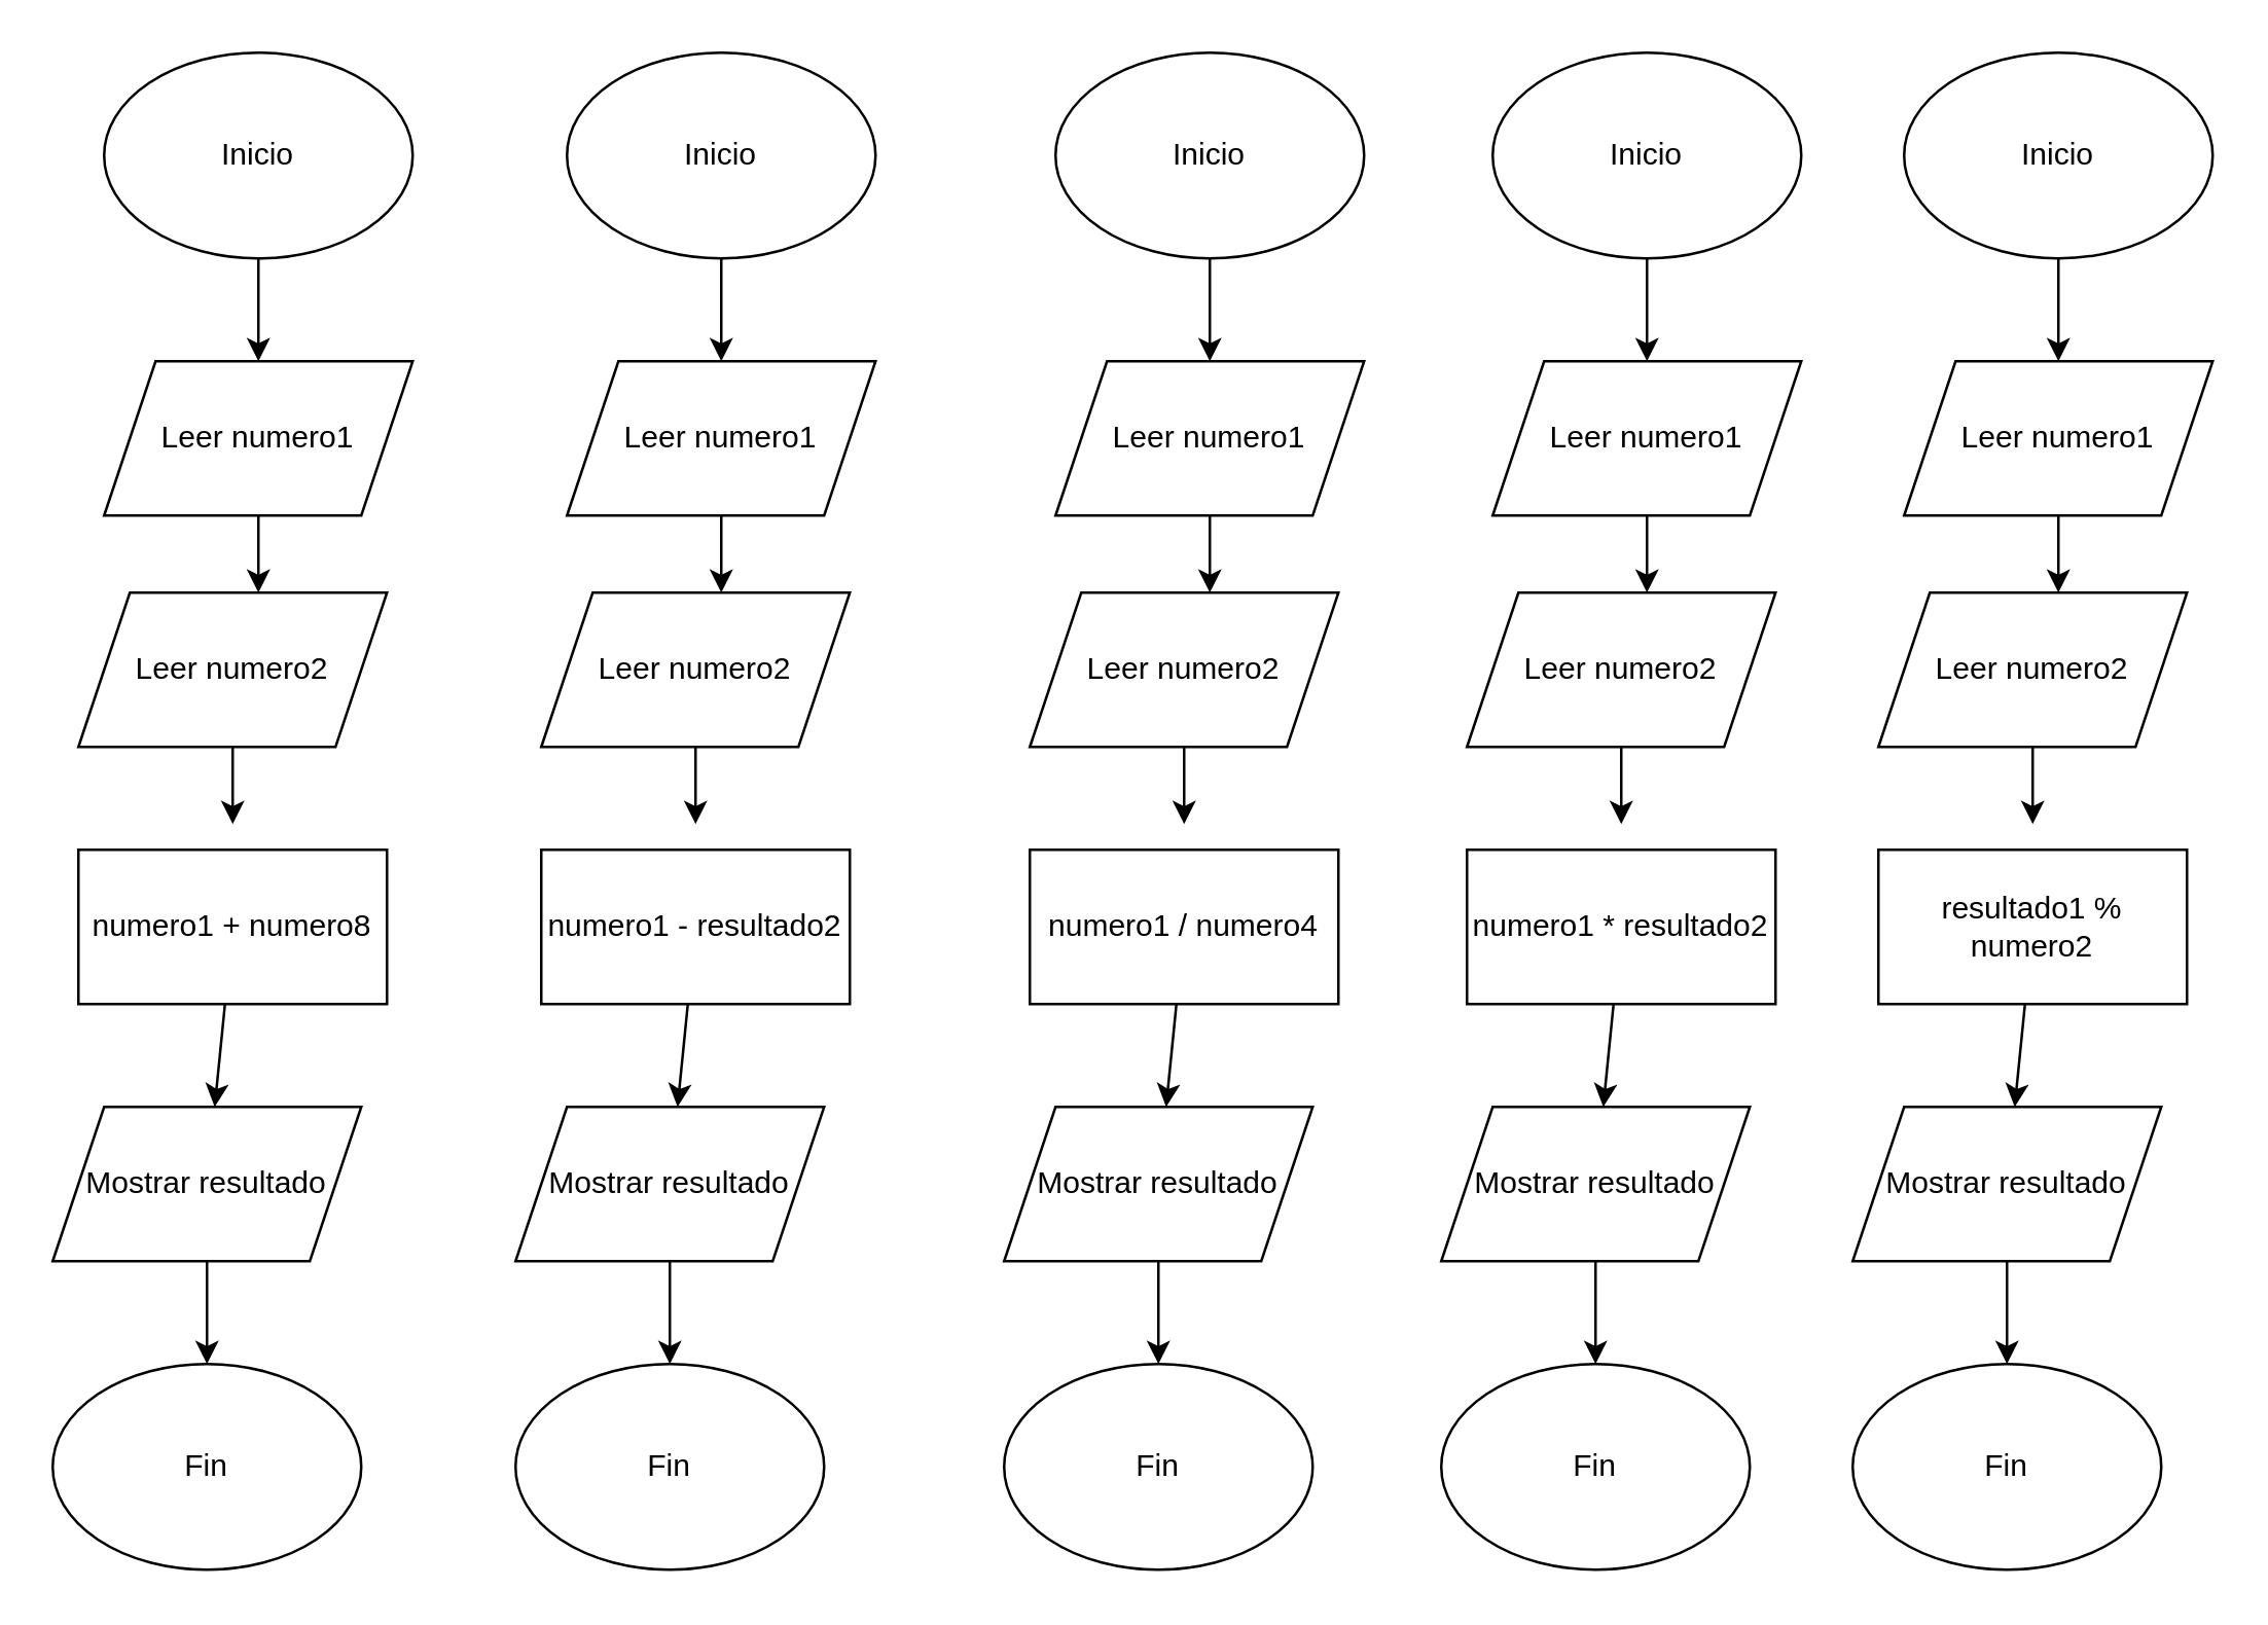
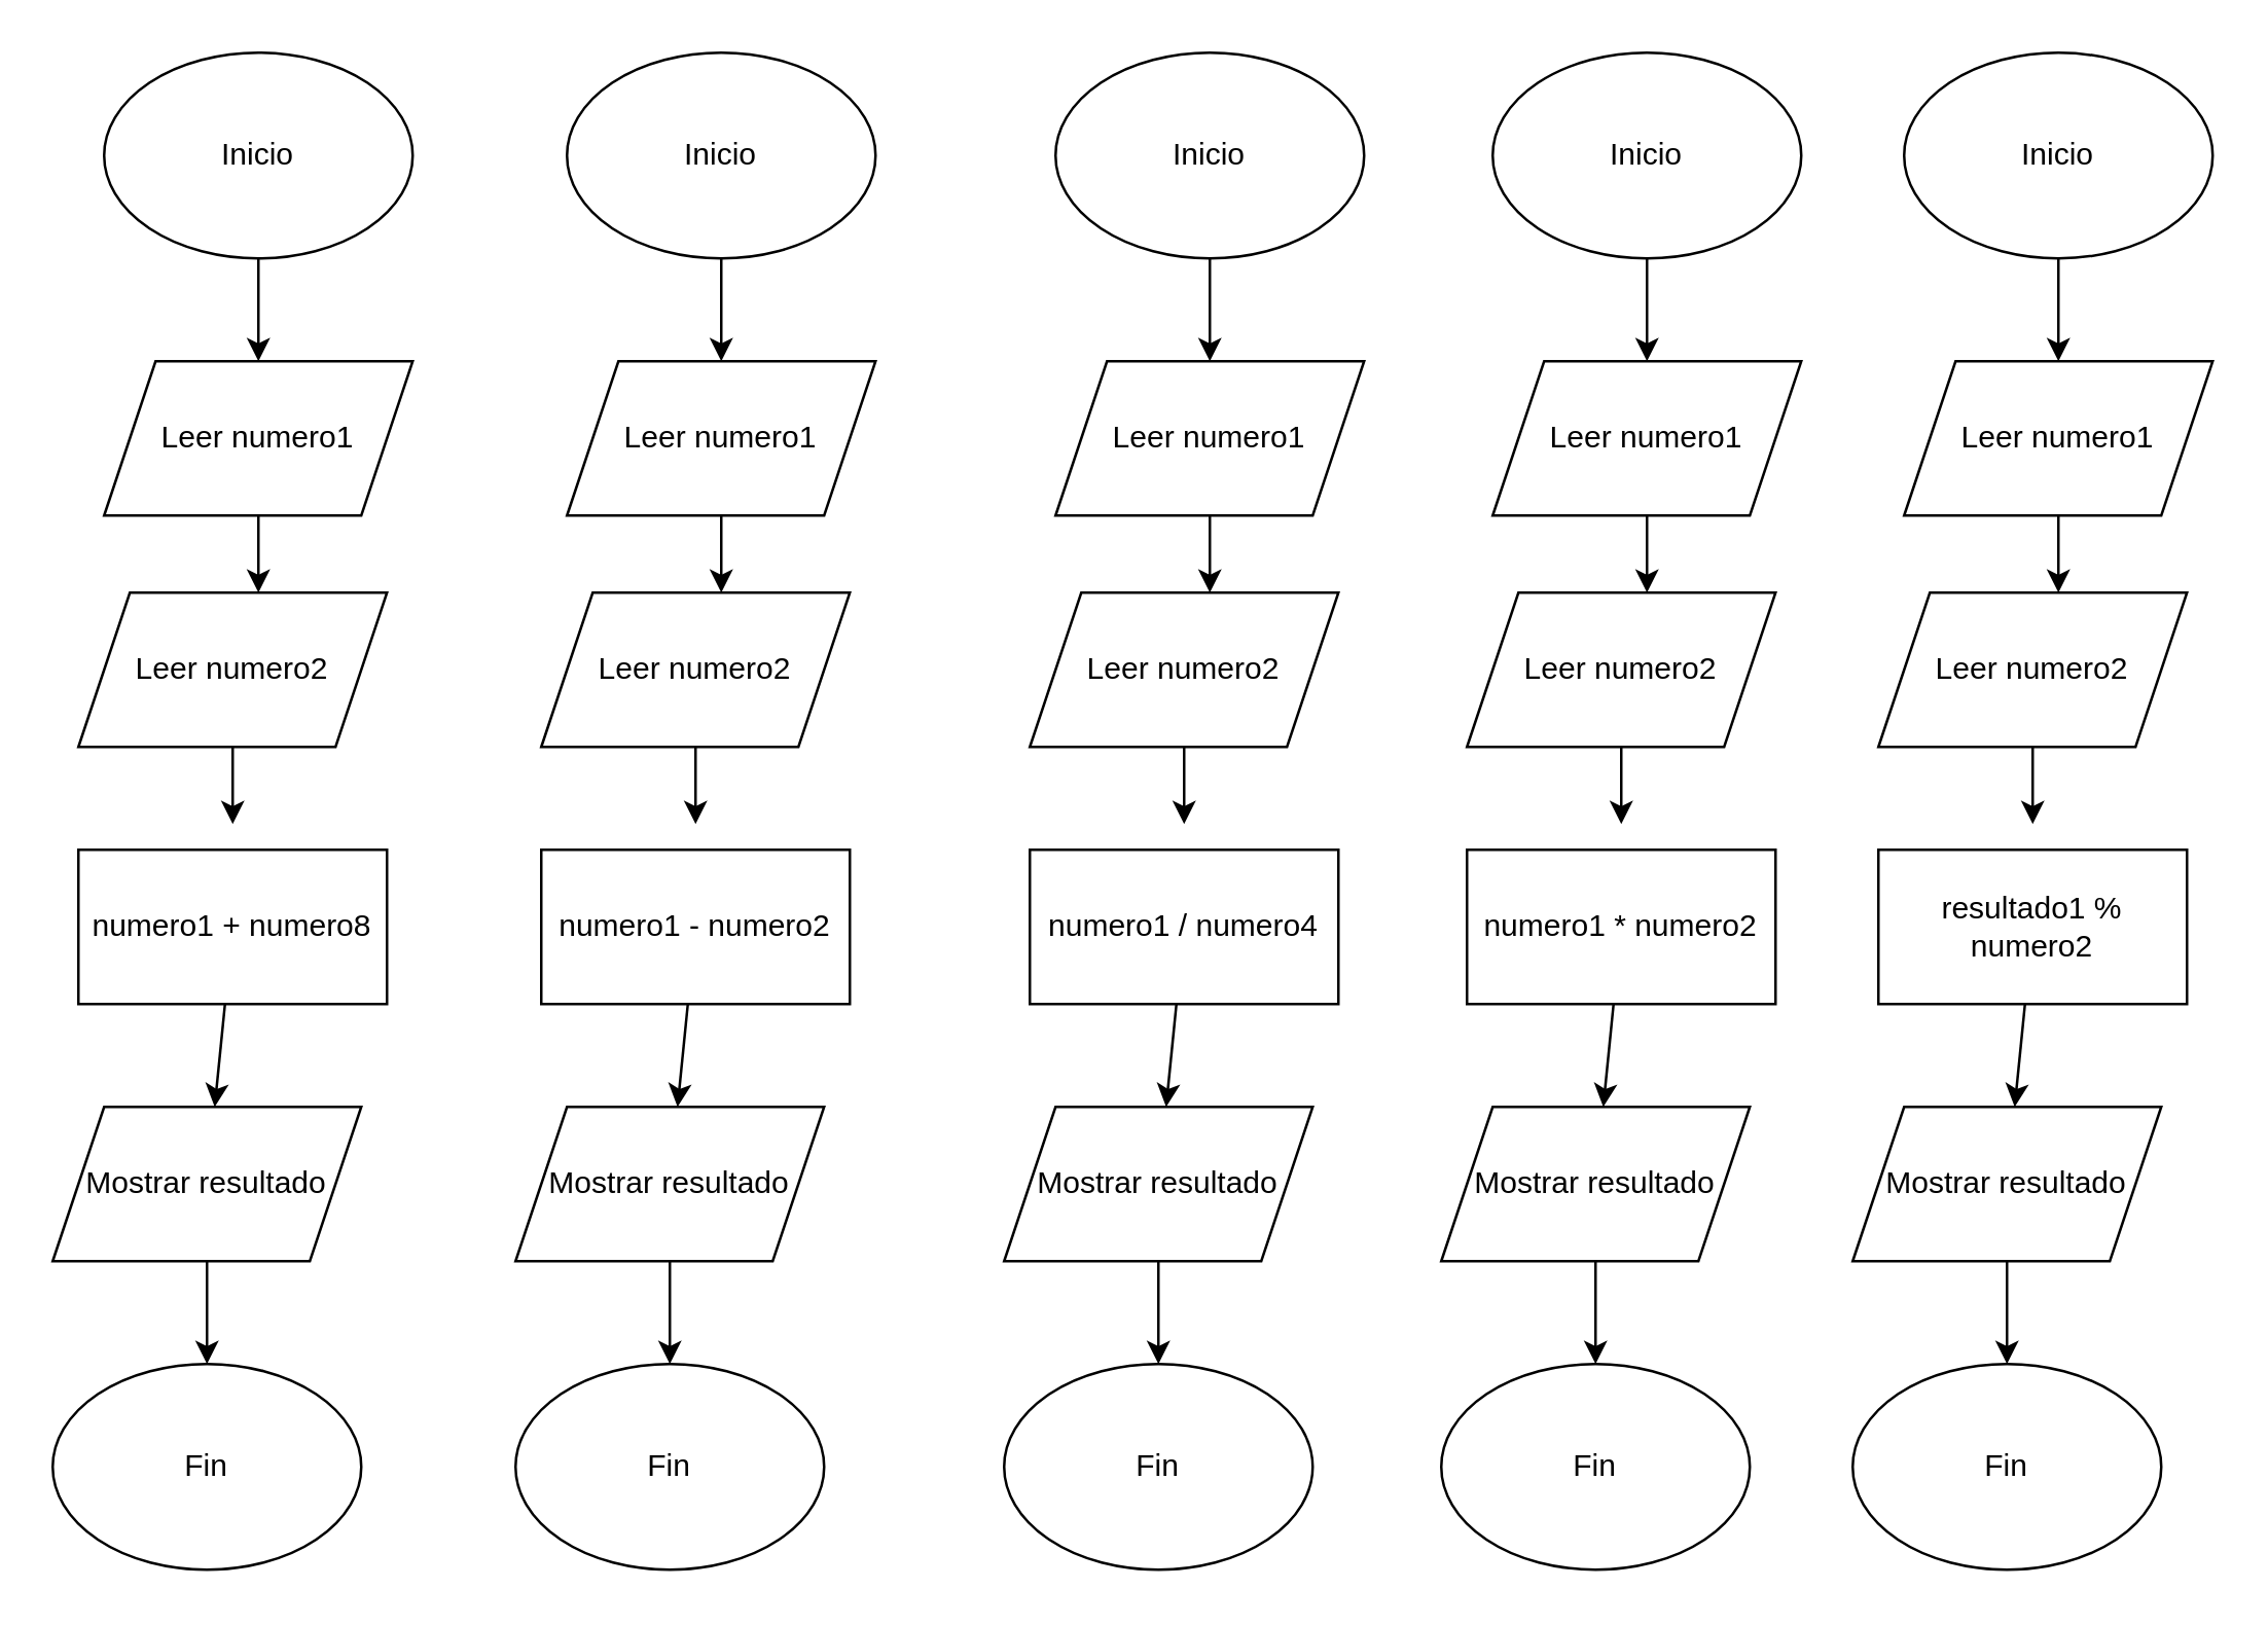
  <mxCell id="0" />
  <mxCell id="1" parent="0" />
  <mxCell id="2" value="" style="edgeStyle=none;html=1;" edge="1" parent="1" source="3" target="5"><mxGeometry relative="1" as="geometry" /></mxCell>
  <mxCell id="3" value="Inicio&lt;br&gt;" style="ellipse;whiteSpace=wrap;html=1;" vertex="1" parent="1"><mxGeometry x="40" y="20" width="120" height="80" as="geometry" /></mxCell>
  <mxCell id="4" value="" style="edgeStyle=none;html=1;" edge="1" parent="1" source="5"><mxGeometry relative="1" as="geometry"><mxPoint x="100" y="230" as="targetPoint" /></mxGeometry></mxCell>
  <mxCell id="5" value="Leer numero1" style="shape=parallelogram;perimeter=parallelogramPerimeter;whiteSpace=wrap;html=1;fixedSize=1;" vertex="1" parent="1"><mxGeometry x="40" y="140" width="120" height="60" as="geometry" /></mxCell>
  <mxCell id="6" style="edgeStyle=none;html=1;" edge="1" parent="1" source="7"><mxGeometry relative="1" as="geometry"><mxPoint x="90" y="320" as="targetPoint" /></mxGeometry></mxCell>
  <mxCell id="7" value="Leer numero2" style="shape=parallelogram;perimeter=parallelogramPerimeter;whiteSpace=wrap;html=1;fixedSize=1;" vertex="1" parent="1"><mxGeometry x="30" y="230" width="120" height="60" as="geometry" /></mxCell>
  <mxCell id="8" value="" style="edgeStyle=none;html=1;" edge="1" parent="1" source="9" target="11"><mxGeometry relative="1" as="geometry" /></mxCell>
  <mxCell id="9" value="numero1 + numero8" style="rounded=0;whiteSpace=wrap;html=1;" vertex="1" parent="1"><mxGeometry x="30" y="330" width="120" height="60" as="geometry" /></mxCell>
  <mxCell id="10" value="" style="edgeStyle=none;html=1;" edge="1" parent="1" source="11" target="12"><mxGeometry relative="1" as="geometry" /></mxCell>
  <mxCell id="11" value="Mostrar resultado" style="shape=parallelogram;perimeter=parallelogramPerimeter;whiteSpace=wrap;html=1;fixedSize=1;" vertex="1" parent="1"><mxGeometry x="20" y="430" width="120" height="60" as="geometry" /></mxCell>
  <mxCell id="12" value="Fin" style="ellipse;whiteSpace=wrap;html=1;" vertex="1" parent="1"><mxGeometry x="20" y="530" width="120" height="80" as="geometry" /></mxCell>
  <mxCell id="13" value="" style="edgeStyle=none;html=1;" edge="1" parent="1" source="14" target="16"><mxGeometry relative="1" as="geometry" /></mxCell>
  <mxCell id="14" value="Inicio&lt;br&gt;" style="ellipse;whiteSpace=wrap;html=1;" vertex="1" parent="1"><mxGeometry x="220" y="20" width="120" height="80" as="geometry" /></mxCell>
  <mxCell id="15" value="" style="edgeStyle=none;html=1;" edge="1" parent="1" source="16"><mxGeometry relative="1" as="geometry"><mxPoint x="280" y="230" as="targetPoint" /></mxGeometry></mxCell>
  <mxCell id="16" value="Leer numero1" style="shape=parallelogram;perimeter=parallelogramPerimeter;whiteSpace=wrap;html=1;fixedSize=1;" vertex="1" parent="1"><mxGeometry x="220" y="140" width="120" height="60" as="geometry" /></mxCell>
  <mxCell id="17" style="edgeStyle=none;html=1;" edge="1" parent="1" source="18"><mxGeometry relative="1" as="geometry"><mxPoint x="270" y="320" as="targetPoint" /></mxGeometry></mxCell>
  <mxCell id="18" value="Leer numero2" style="shape=parallelogram;perimeter=parallelogramPerimeter;whiteSpace=wrap;html=1;fixedSize=1;" vertex="1" parent="1"><mxGeometry x="210" y="230" width="120" height="60" as="geometry" /></mxCell>
  <mxCell id="19" value="" style="edgeStyle=none;html=1;" edge="1" parent="1" source="20" target="22"><mxGeometry relative="1" as="geometry" /></mxCell>
- <mxCell id="20" value="numero1 - resultado2" style="rounded=0;whiteSpace=wrap;html=1;" vertex="1" parent="1"><mxGeometry x="210" y="330" width="120" height="60" as="geometry" /></mxCell>
+ <mxCell id="20" value="numero1 - numero2" style="rounded=0;whiteSpace=wrap;html=1;" vertex="1" parent="1"><mxGeometry x="210" y="330" width="120" height="60" as="geometry" /></mxCell>
  <mxCell id="21" value="" style="edgeStyle=none;html=1;" edge="1" parent="1" source="22" target="23"><mxGeometry relative="1" as="geometry" /></mxCell>
  <mxCell id="22" value="Mostrar resultado" style="shape=parallelogram;perimeter=parallelogramPerimeter;whiteSpace=wrap;html=1;fixedSize=1;" vertex="1" parent="1"><mxGeometry x="200" y="430" width="120" height="60" as="geometry" /></mxCell>
  <mxCell id="23" value="Fin" style="ellipse;whiteSpace=wrap;html=1;" vertex="1" parent="1"><mxGeometry x="200" y="530" width="120" height="80" as="geometry" /></mxCell>
  <mxCell id="24" value="" style="edgeStyle=none;html=1;" edge="1" parent="1" source="25" target="27"><mxGeometry relative="1" as="geometry" /></mxCell>
  <mxCell id="25" value="Inicio&lt;br&gt;" style="ellipse;whiteSpace=wrap;html=1;" vertex="1" parent="1"><mxGeometry x="410" y="20" width="120" height="80" as="geometry" /></mxCell>
  <mxCell id="26" value="" style="edgeStyle=none;html=1;" edge="1" parent="1" source="27"><mxGeometry relative="1" as="geometry"><mxPoint x="470" y="230" as="targetPoint" /></mxGeometry></mxCell>
  <mxCell id="27" value="Leer numero1" style="shape=parallelogram;perimeter=parallelogramPerimeter;whiteSpace=wrap;html=1;fixedSize=1;" vertex="1" parent="1"><mxGeometry x="410" y="140" width="120" height="60" as="geometry" /></mxCell>
  <mxCell id="28" style="edgeStyle=none;html=1;" edge="1" parent="1" source="29"><mxGeometry relative="1" as="geometry"><mxPoint x="460" y="320" as="targetPoint" /></mxGeometry></mxCell>
  <mxCell id="29" value="Leer numero2" style="shape=parallelogram;perimeter=parallelogramPerimeter;whiteSpace=wrap;html=1;fixedSize=1;" vertex="1" parent="1"><mxGeometry x="400" y="230" width="120" height="60" as="geometry" /></mxCell>
  <mxCell id="30" value="" style="edgeStyle=none;html=1;" edge="1" parent="1" source="31" target="33"><mxGeometry relative="1" as="geometry" /></mxCell>
  <mxCell id="31" value="numero1 / numero4" style="rounded=0;whiteSpace=wrap;html=1;" vertex="1" parent="1"><mxGeometry x="400" y="330" width="120" height="60" as="geometry" /></mxCell>
  <mxCell id="32" value="" style="edgeStyle=none;html=1;" edge="1" parent="1" source="33" target="34"><mxGeometry relative="1" as="geometry" /></mxCell>
  <mxCell id="33" value="Mostrar resultado" style="shape=parallelogram;perimeter=parallelogramPerimeter;whiteSpace=wrap;html=1;fixedSize=1;" vertex="1" parent="1"><mxGeometry x="390" y="430" width="120" height="60" as="geometry" /></mxCell>
  <mxCell id="34" value="Fin" style="ellipse;whiteSpace=wrap;html=1;" vertex="1" parent="1"><mxGeometry x="390" y="530" width="120" height="80" as="geometry" /></mxCell>
  <mxCell id="35" value="" style="edgeStyle=none;html=1;" edge="1" parent="1" source="36" target="38"><mxGeometry relative="1" as="geometry" /></mxCell>
  <mxCell id="36" value="Inicio&lt;br&gt;" style="ellipse;whiteSpace=wrap;html=1;" vertex="1" parent="1"><mxGeometry x="580" y="20" width="120" height="80" as="geometry" /></mxCell>
  <mxCell id="37" value="" style="edgeStyle=none;html=1;" edge="1" parent="1" source="38"><mxGeometry relative="1" as="geometry"><mxPoint x="640" y="230" as="targetPoint" /></mxGeometry></mxCell>
  <mxCell id="38" value="Leer numero1" style="shape=parallelogram;perimeter=parallelogramPerimeter;whiteSpace=wrap;html=1;fixedSize=1;" vertex="1" parent="1"><mxGeometry x="580" y="140" width="120" height="60" as="geometry" /></mxCell>
  <mxCell id="39" style="edgeStyle=none;html=1;" edge="1" parent="1" source="40"><mxGeometry relative="1" as="geometry"><mxPoint x="630" y="320" as="targetPoint" /></mxGeometry></mxCell>
  <mxCell id="40" value="Leer numero2" style="shape=parallelogram;perimeter=parallelogramPerimeter;whiteSpace=wrap;html=1;fixedSize=1;" vertex="1" parent="1"><mxGeometry x="570" y="230" width="120" height="60" as="geometry" /></mxCell>
  <mxCell id="41" value="" style="edgeStyle=none;html=1;" edge="1" parent="1" source="42" target="44"><mxGeometry relative="1" as="geometry" /></mxCell>
- <mxCell id="42" value="numero1 * resultado2" style="rounded=0;whiteSpace=wrap;html=1;" vertex="1" parent="1"><mxGeometry x="570" y="330" width="120" height="60" as="geometry" /></mxCell>
+ <mxCell id="42" value="numero1 * numero2" style="rounded=0;whiteSpace=wrap;html=1;" vertex="1" parent="1"><mxGeometry x="570" y="330" width="120" height="60" as="geometry" /></mxCell>
  <mxCell id="43" value="" style="edgeStyle=none;html=1;" edge="1" parent="1" source="44" target="45"><mxGeometry relative="1" as="geometry" /></mxCell>
  <mxCell id="44" value="Mostrar resultado" style="shape=parallelogram;perimeter=parallelogramPerimeter;whiteSpace=wrap;html=1;fixedSize=1;" vertex="1" parent="1"><mxGeometry x="560" y="430" width="120" height="60" as="geometry" /></mxCell>
  <mxCell id="45" value="Fin" style="ellipse;whiteSpace=wrap;html=1;" vertex="1" parent="1"><mxGeometry x="560" y="530" width="120" height="80" as="geometry" /></mxCell>
  <mxCell id="46" value="" style="edgeStyle=none;html=1;" edge="1" parent="1" source="47" target="49"><mxGeometry relative="1" as="geometry" /></mxCell>
  <mxCell id="47" value="Inicio&lt;br&gt;" style="ellipse;whiteSpace=wrap;html=1;" vertex="1" parent="1"><mxGeometry x="740" y="20" width="120" height="80" as="geometry" /></mxCell>
  <mxCell id="48" value="" style="edgeStyle=none;html=1;" edge="1" parent="1" source="49"><mxGeometry relative="1" as="geometry"><mxPoint x="800" y="230" as="targetPoint" /></mxGeometry></mxCell>
  <mxCell id="49" value="Leer numero1" style="shape=parallelogram;perimeter=parallelogramPerimeter;whiteSpace=wrap;html=1;fixedSize=1;" vertex="1" parent="1"><mxGeometry x="740" y="140" width="120" height="60" as="geometry" /></mxCell>
  <mxCell id="50" style="edgeStyle=none;html=1;" edge="1" parent="1" source="51"><mxGeometry relative="1" as="geometry"><mxPoint x="790" y="320" as="targetPoint" /></mxGeometry></mxCell>
  <mxCell id="51" value="Leer numero2" style="shape=parallelogram;perimeter=parallelogramPerimeter;whiteSpace=wrap;html=1;fixedSize=1;" vertex="1" parent="1"><mxGeometry x="730" y="230" width="120" height="60" as="geometry" /></mxCell>
  <mxCell id="52" value="" style="edgeStyle=none;html=1;" edge="1" parent="1" source="53" target="55"><mxGeometry relative="1" as="geometry" /></mxCell>
  <mxCell id="53" value="resultado1 % numero2" style="rounded=0;whiteSpace=wrap;html=1;" vertex="1" parent="1"><mxGeometry x="730" y="330" width="120" height="60" as="geometry" /></mxCell>
  <mxCell id="54" value="" style="edgeStyle=none;html=1;" edge="1" parent="1" source="55" target="56"><mxGeometry relative="1" as="geometry" /></mxCell>
  <mxCell id="55" value="Mostrar resultado" style="shape=parallelogram;perimeter=parallelogramPerimeter;whiteSpace=wrap;html=1;fixedSize=1;" vertex="1" parent="1"><mxGeometry x="720" y="430" width="120" height="60" as="geometry" /></mxCell>
  <mxCell id="56" value="Fin" style="ellipse;whiteSpace=wrap;html=1;" vertex="1" parent="1"><mxGeometry x="720" y="530" width="120" height="80" as="geometry" /></mxCell>
